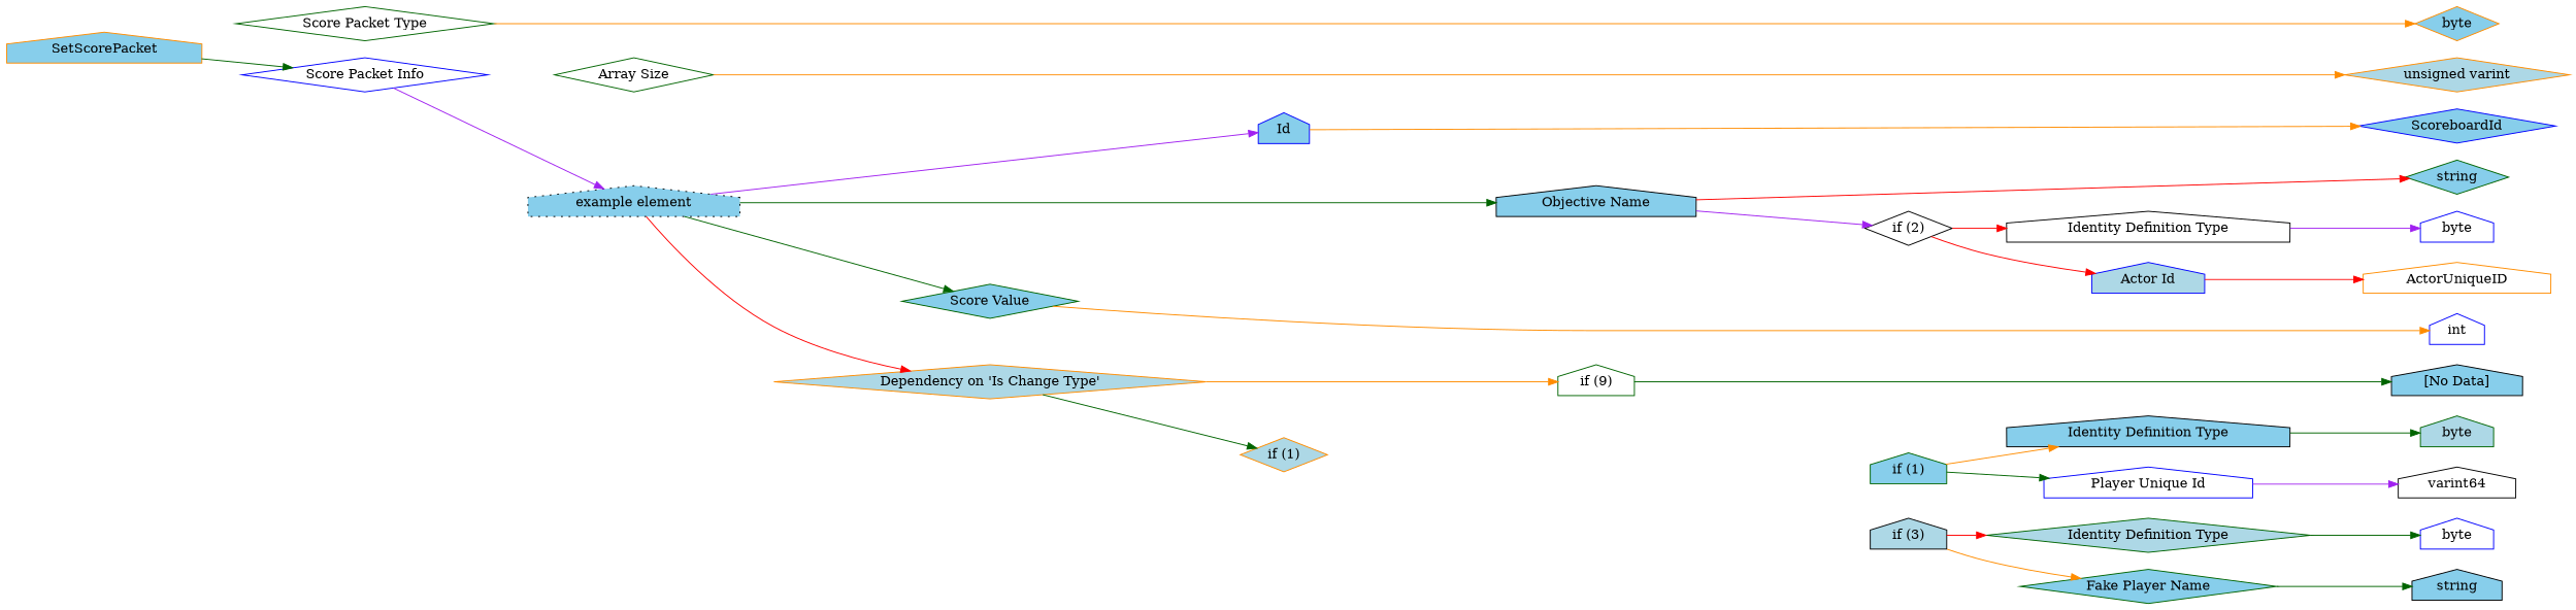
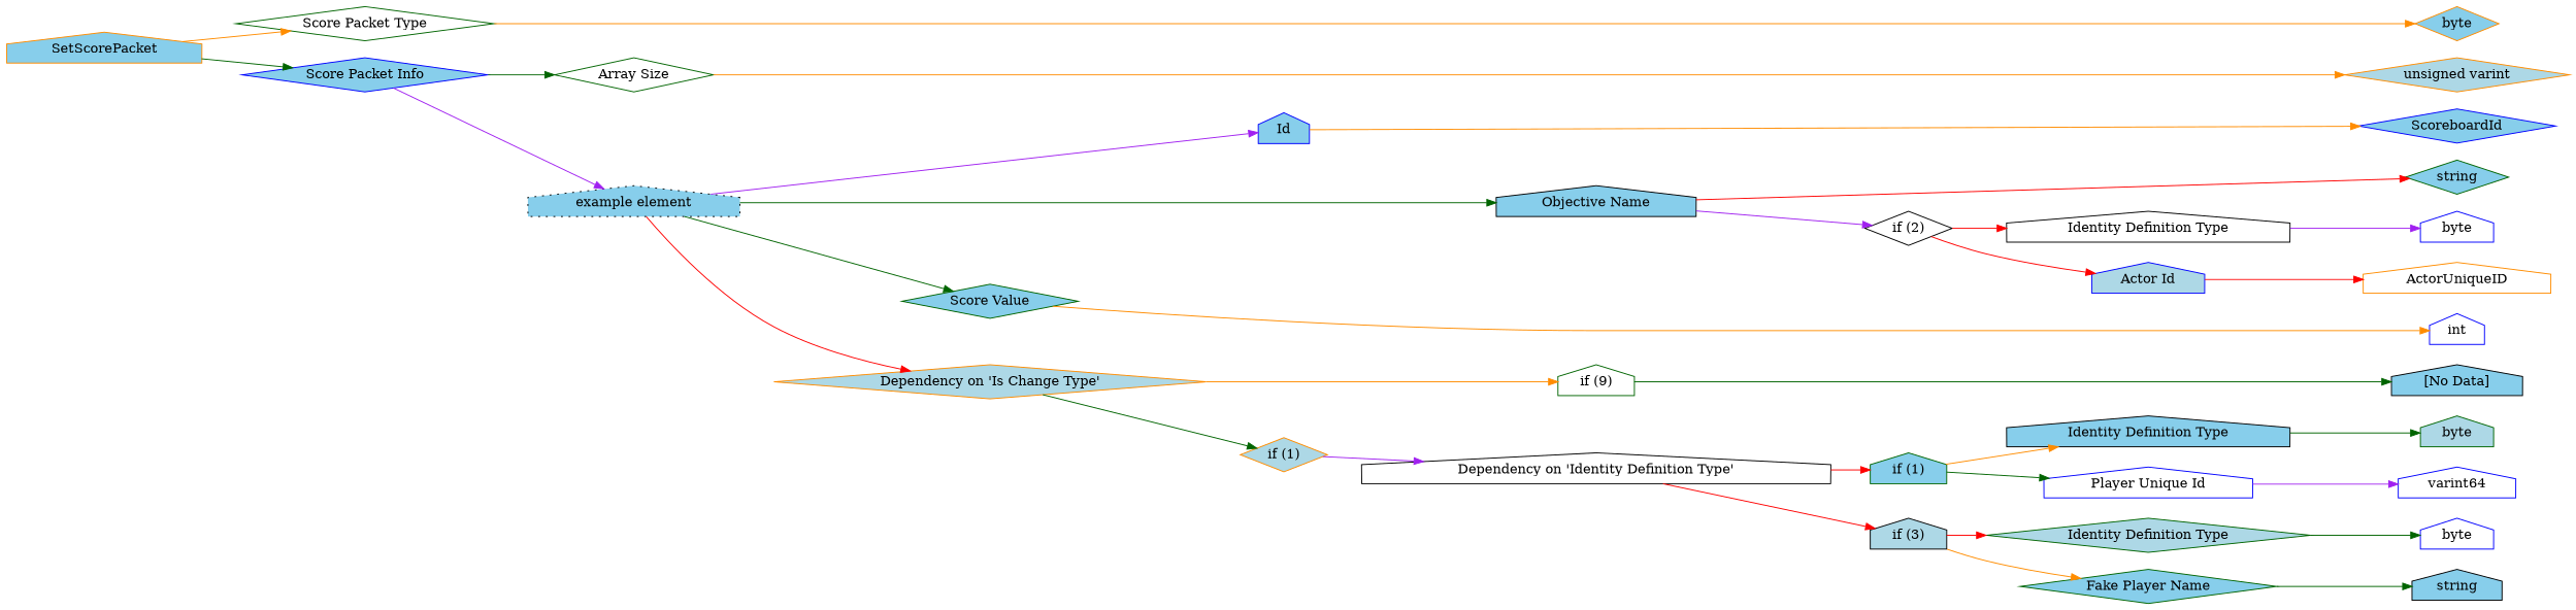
  digraph {
    rankdir=LR
    node [color=black fillcolor=skyblue shape=house style=filled]
    edge [color=darkgreen]
    n1 [color=darkorange label=byte shape=diamond]
    n2 [color=darkorange fillcolor=lightblue label="unsigned varint" shape=diamond]
    n3 [color=blue label=ScoreboardId shape=diamond]
    n4 [color=darkgreen label=string shape=diamond]
    n5 [color=blue fillcolor=white label=int]
    n6 [label="[No Data]"]
    n7 [color=darkgreen fillcolor=lightblue label=byte]
-   n8 [fillcolor=white label=varint64]
+   n8 [color=blue fillcolor=white label=varint64]
    n9 [color=blue fillcolor=white label=byte]
    n10 [color=darkorange fillcolor=white label=ActorUniqueID]
    n11 [color=blue fillcolor=white label=byte]
    n12 [label=string]
    n13 [color=darkorange label=SetScorePacket]
    n14 [color=darkgreen fillcolor=white label="Score Packet Type" shape=diamond]
-   n15 [color=blue fillcolor=white label="Score Packet Info" shape=diamond]
+   n15 [color=blue label="Score Packet Info" shape=diamond]
    n16 [color=darkgreen fillcolor=white label="Array Size" shape=diamond]
    n17 [label="example element" style="dotted,filled"]
    n18 [color=blue label=Id]
    n19 [label="Objective Name"]
    n20 [color=darkgreen label="Score Value" shape=diamond]
    n21 [color=darkorange fillcolor=lightblue label="Dependency on 'Is Change Type'" shape=diamond]
    n22 [fillcolor=white label="if (2)" shape=diamond]
    n23 [color=darkgreen fillcolor=white label="if (9)"]
    n24 [color=darkorange fillcolor=lightblue label="if (1)" shape=diamond]
+   n25 [fillcolor=white label="Dependency on 'Identity Definition Type'"]
    n26 [color=darkgreen label="if (1)"]
    n27 [fillcolor=lightblue label="if (3)"]
    n28 [label="Identity Definition Type"]
    n29 [color=blue fillcolor=white label="Player Unique Id"]
    n30 [fillcolor=white label="Identity Definition Type"]
    n31 [color=blue fillcolor=lightblue label="Actor Id"]
    n32 [color=darkgreen fillcolor=lightblue label="Identity Definition Type" shape=diamond]
    n33 [color=darkgreen label="Fake Player Name" shape=diamond]
    subgraph sub_1 {
      rank=max
      n1
      n2
      n3
      n4
      n5
      n6
      n7
      n8
      n9
      n10
      n11
      n12
    }
+   n13 -> n14 [color=darkorange]
    n13 -> n15
    n14 -> n1 [color=darkorange]
+   n15 -> n16
    n15 -> n17 [color=purple]
    n16 -> n2 [color=darkorange]
    n17 -> n18 [color=purple]
    n17 -> n19
    n17 -> n20
    n17 -> n21 [color=red]
    n18 -> n3 [color=darkorange]
    n19 -> n4 [color=red]
    n19 -> n22 [color=purple]
    n20 -> n5 [color=darkorange]
    n21 -> n23 [color=darkorange]
    n21 -> n24
    n22 -> n30 [color=red]
    n22 -> n31 [color=red]
    n23 -> n6
+   n24 -> n25 [color=purple]
+   n25 -> n26 [color=red]
+   n25 -> n27 [color=red]
    n26 -> n28 [color=darkorange]
    n26 -> n29
    n27 -> n32 [color=red]
    n27 -> n33 [color=darkorange]
    n28 -> n7
    n29 -> n8 [color=purple]
    n30 -> n9 [color=purple]
    n31 -> n10 [color=red]
    n32 -> n11
    n33 -> n12
  }
